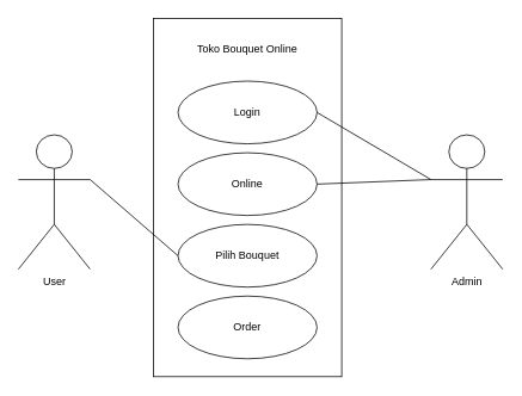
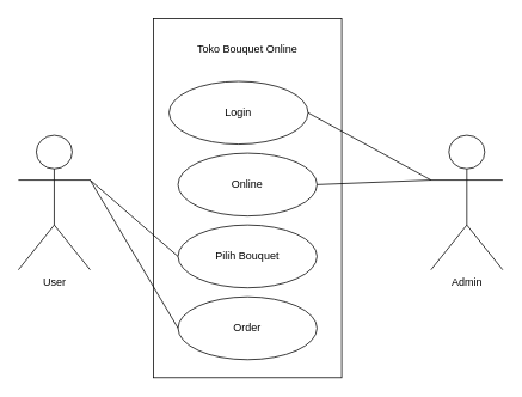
  <mxCell id="0" />
  <mxCell id="1" parent="0" />
  <mxCell id="2" value="" style="rounded=0;whiteSpace=wrap;html=1;" vertex="1" parent="1"><mxGeometry x="170.5" y="20" width="210" height="400" as="geometry" /></mxCell>
- <mxCell id="3" value="Login" style="ellipse;whiteSpace=wrap;html=1;" vertex="1" parent="1"><mxGeometry x="198" y="90" width="155" height="70" as="geometry" /></mxCell>
+ <mxCell id="3" value="Login" style="ellipse;whiteSpace=wrap;html=1;" vertex="1" parent="1"><mxGeometry x="188" y="90" width="155" height="70" as="geometry" /></mxCell>
  <mxCell id="4" value="Online" style="ellipse;whiteSpace=wrap;html=1;" vertex="1" parent="1"><mxGeometry x="198" y="170" width="155" height="70" as="geometry" /></mxCell>
  <mxCell id="5" value="Pilih Bouquet" style="ellipse;whiteSpace=wrap;html=1;" vertex="1" parent="1"><mxGeometry x="198" y="250" width="155" height="70" as="geometry" /></mxCell>
  <mxCell id="6" value="Order" style="ellipse;whiteSpace=wrap;html=1;" vertex="1" parent="1"><mxGeometry x="198" y="330" width="155" height="70" as="geometry" /></mxCell>
  <mxCell id="7" value="User" style="shape=umlActor;verticalLabelPosition=bottom;verticalAlign=top;html=1;outlineConnect=0;" vertex="1" parent="1"><mxGeometry x="20" y="150" width="80" height="150" as="geometry" /></mxCell>
  <mxCell id="8" value="Admin" style="shape=umlActor;verticalLabelPosition=bottom;verticalAlign=top;html=1;outlineConnect=0;" vertex="1" parent="1"><mxGeometry x="480" y="150" width="80" height="150" as="geometry" /></mxCell>
  <mxCell id="9" value="Toko Bouquet Online" style="text;html=1;align=center;verticalAlign=middle;whiteSpace=wrap;rounded=0;" vertex="1" parent="1"><mxGeometry x="213" y="40" width="124.5" height="30" as="geometry" /></mxCell>
+ <mxCell id="10" value="" style="endArrow=none;html=1;rounded=0;exitX=1;exitY=0.333;exitDx=0;exitDy=0;exitPerimeter=0;entryX=0;entryY=0.5;entryDx=0;entryDy=0;" edge="1" parent="1" source="7" target="6"><mxGeometry width="50" height="50" relative="1" as="geometry"><mxPoint x="250" y="360" as="sourcePoint" /><mxPoint x="300" y="310" as="targetPoint" /></mxGeometry></mxCell>
  <mxCell id="11" value="" style="endArrow=none;html=1;rounded=0;exitX=1;exitY=0.333;exitDx=0;exitDy=0;exitPerimeter=0;entryX=0;entryY=0.5;entryDx=0;entryDy=0;" edge="1" parent="1" source="7" target="5"><mxGeometry width="50" height="50" relative="1" as="geometry"><mxPoint x="250" y="360" as="sourcePoint" /><mxPoint x="300" y="310" as="targetPoint" /></mxGeometry></mxCell>
  <mxCell id="12" value="" style="endArrow=none;html=1;rounded=0;exitX=0;exitY=0.333;exitDx=0;exitDy=0;exitPerimeter=0;entryX=1;entryY=0.5;entryDx=0;entryDy=0;" edge="1" parent="1" source="8" target="3"><mxGeometry width="50" height="50" relative="1" as="geometry"><mxPoint x="250" y="360" as="sourcePoint" /><mxPoint x="300" y="310" as="targetPoint" /></mxGeometry></mxCell>
  <mxCell id="13" value="" style="endArrow=none;html=1;rounded=0;exitX=0;exitY=0.333;exitDx=0;exitDy=0;exitPerimeter=0;entryX=1;entryY=0.5;entryDx=0;entryDy=0;" edge="1" parent="1" source="8" target="4"><mxGeometry width="50" height="50" relative="1" as="geometry"><mxPoint x="250" y="360" as="sourcePoint" /><mxPoint x="300" y="310" as="targetPoint" /></mxGeometry></mxCell>
